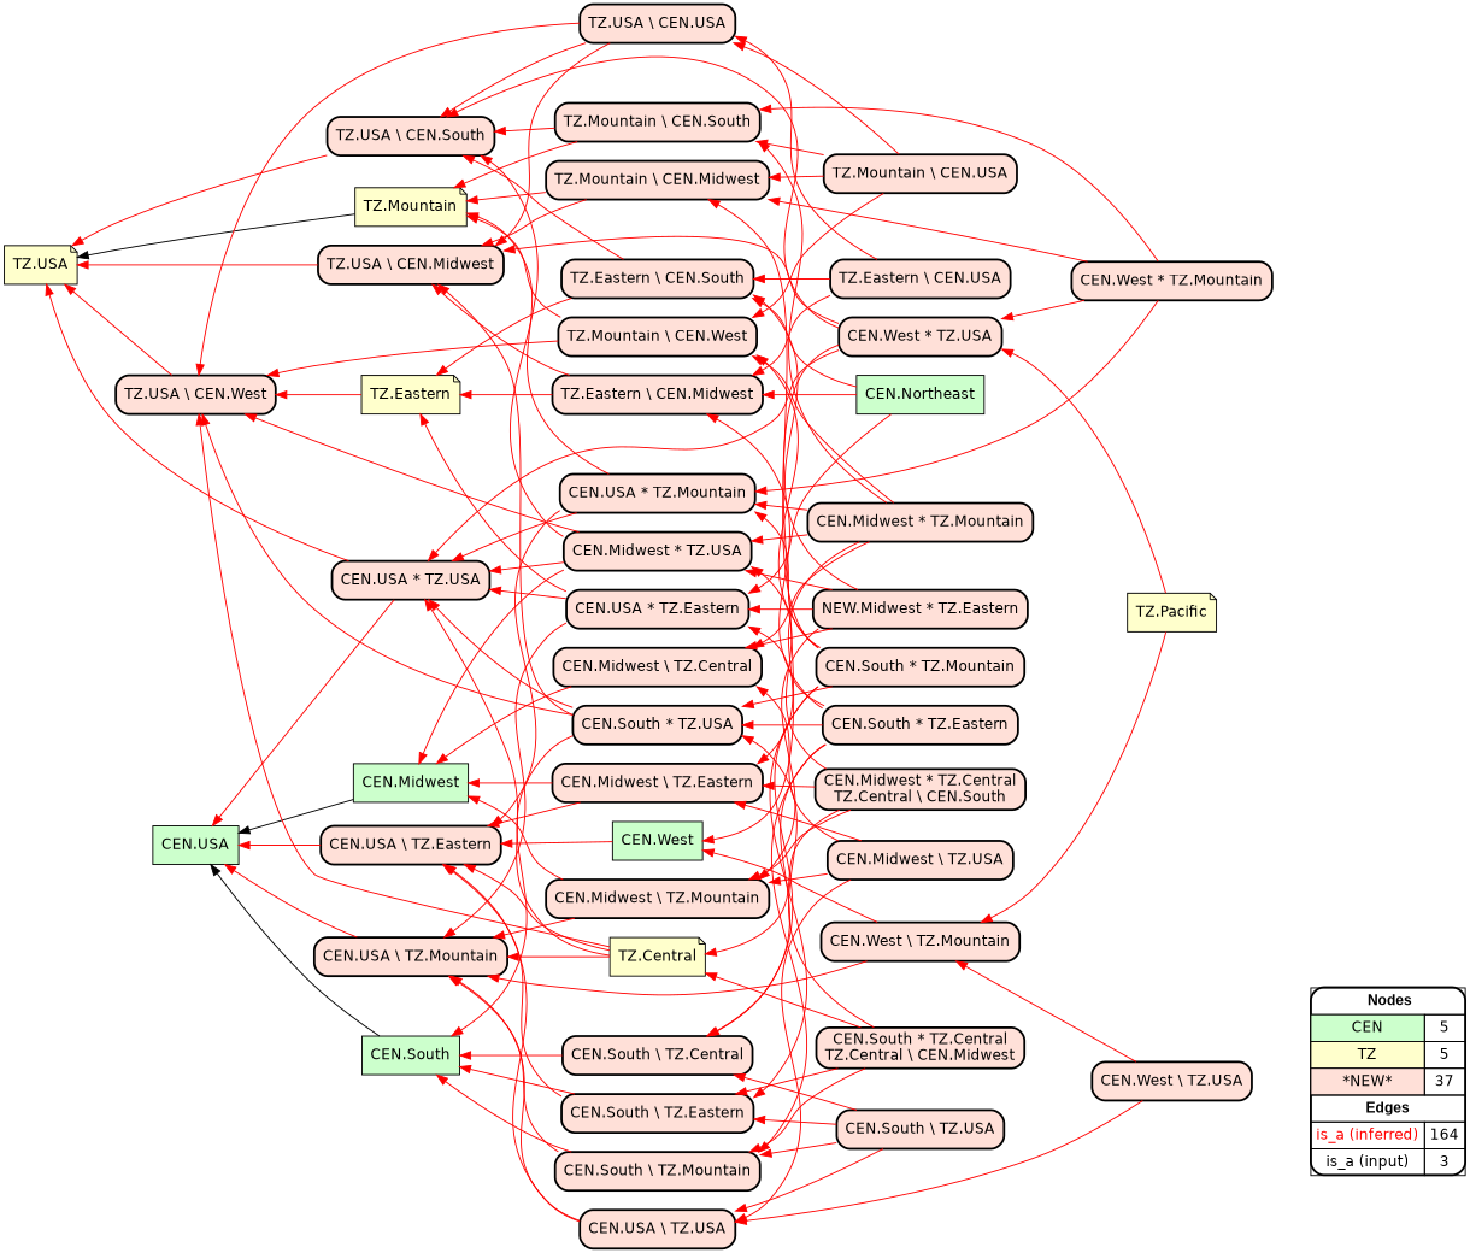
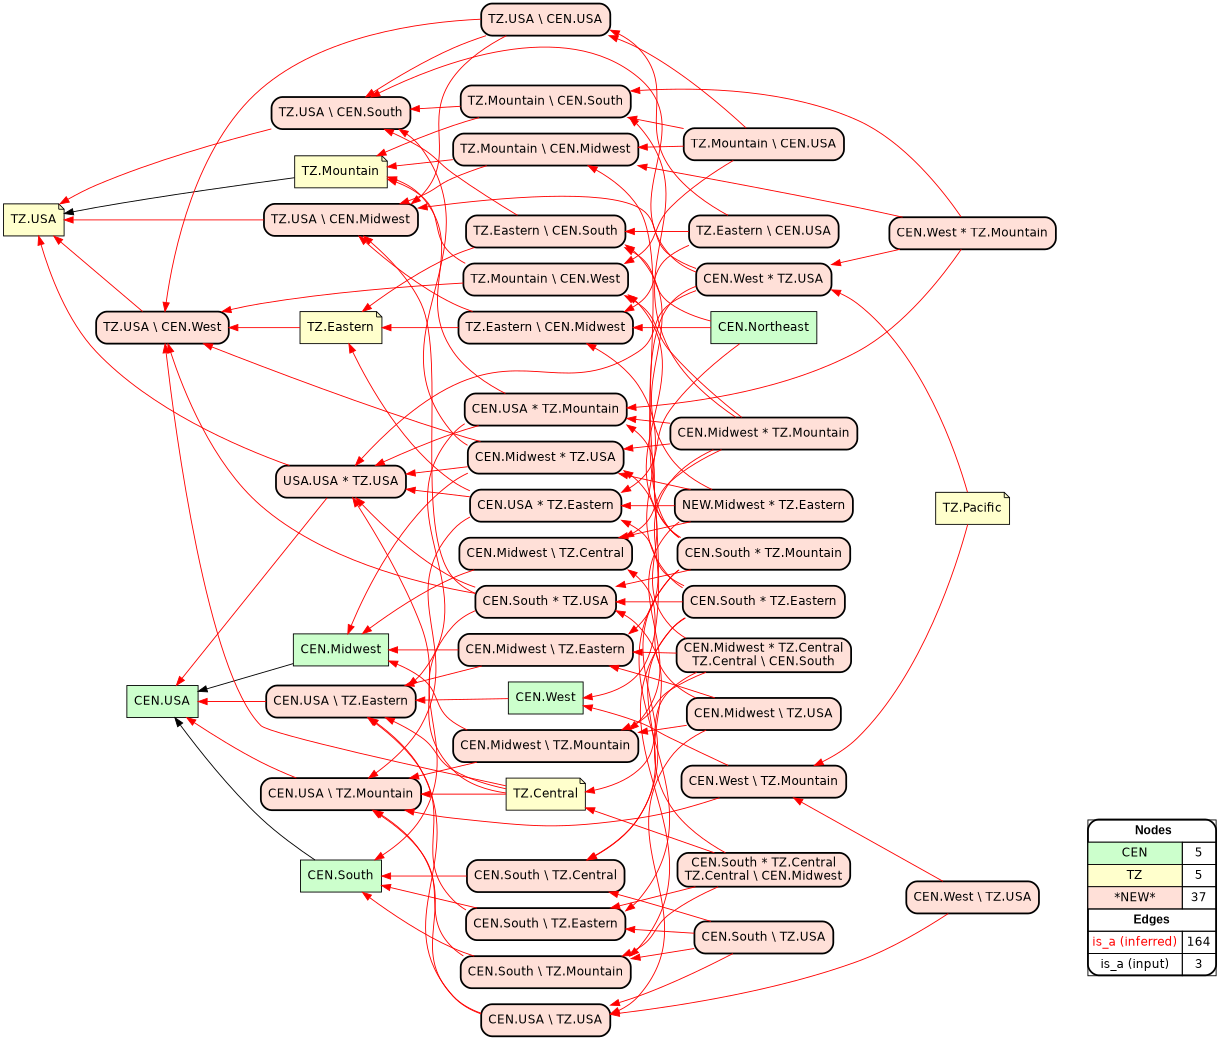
  digraph {
    rankdir=RL
    node [fillcolor="#FFE0D8" fontname=helvetica shape=box style="filled,rounded,bold"]
    edge [arrowhead=normal color="#FF0000" constraint=true penwidth=1 style=solid]
    n1 [fillcolor=white label=<   <TABLE BORDER="0" CELLBORDER="1" CELLSPACING="0" CELLPADDING="4">  <TR> <TD COLSPAN="2"><font face="Arial Black"> Nodes</font></TD> </TR>  <TR>   <TD bgcolor="#CCFFCC" fontname="helvetica">CEN</TD>   <TD>5</TD>   </TR>  <TR>   <TD bgcolor="#FFFFCC" fontname="helvetica">TZ</TD>   <TD>5</TD>   </TR>  <TR>   <TD bgcolor="#FFE0D8" fontname="helvetica">*NEW*</TD>   <TD>37</TD>   </TR>  <TR> <TD COLSPAN="2"><font face = "Arial Black"> Edges </font></TD> </TR>  <TR>   <TD><font color ="#FF0000">is_a (inferred)</font></TD><TD>164</TD> </TR> <TR>   <TD><font color ="#000000">is_a (input)</font></TD><TD>3</TD> </TR> </TABLE>   > margin=0]
    "CEN.Northeast" [fillcolor="#CCFFCC" style=filled]
    "CEN.USA * TZ.Eastern"
    "TZ.Eastern \\ CEN.South"
    "TZ.Eastern \\ CEN.Midwest"
    "TZ.Eastern" [fillcolor="#FFFFCC" shape=note style=filled]
    "CEN.USA \\ TZ.Mountain"
-   "CEN.USA * TZ.USA"
+   "CEN.USA * TZ.USA" [label="USA.USA * TZ.USA"]
    "TZ.USA \\ CEN.South"
    "TZ.USA \\ CEN.Midwest"
    "CEN.South" [fillcolor="#CCFFCC" style=filled]
    "CEN.USA" [fillcolor="#CCFFCC" style=filled]
    "CEN.Midwest" [fillcolor="#CCFFCC" style=filled]
    "CEN.West" [fillcolor="#CCFFCC" style=filled]
    "CEN.USA \\ TZ.Eastern"
    "TZ.USA \\ CEN.West"
    "TZ.USA" [fillcolor="#FFFFCC" shape=note style=filled]
    "TZ.Central" [fillcolor="#FFFFCC" shape=note style=filled]
    "TZ.Mountain" [fillcolor="#FFFFCC" shape=note style=filled]
    "TZ.Pacific" [fillcolor="#FFFFCC" shape=note style=filled]
    "CEN.West * TZ.USA"
    "CEN.West \\ TZ.Mountain"
    "CEN.Midwest * TZ.Central\nTZ.Central \\ CEN.South"
    "CEN.Midwest \\ TZ.Mountain"
    "CEN.Midwest * TZ.USA"
    "CEN.Midwest \\ TZ.Eastern"
    "CEN.South * TZ.Eastern"
    "CEN.South \\ TZ.Mountain"
    "CEN.South \\ TZ.Central"
    "CEN.South * TZ.USA"
    "CEN.South \\ TZ.Eastern"
    "CEN.South * TZ.Mountain"
    "TZ.Mountain \\ CEN.West"
    "TZ.Mountain \\ CEN.Midwest"
    "CEN.USA * TZ.Mountain"
    "CEN.Midwest \\ TZ.Central"
    n37 [label="NEW.Midwest * TZ.Eastern"]
    "CEN.West * TZ.Mountain"
    "TZ.Mountain \\ CEN.South"
    "CEN.Midwest * TZ.Mountain"
    "CEN.USA \\ TZ.USA"
    "CEN.West \\ TZ.USA"
    "TZ.Mountain \\ CEN.USA"
    "TZ.USA \\ CEN.USA"
    "CEN.South \\ TZ.USA"
    "TZ.Eastern \\ CEN.USA"
    "CEN.Midwest \\ TZ.USA"
    "CEN.South * TZ.Central\nTZ.Central \\ CEN.Midwest"
    subgraph sub_1 {
      rank=source
      n1
    }
    "CEN.Northeast" -> "CEN.USA * TZ.Eastern"
    "CEN.Northeast" -> "TZ.Eastern \\ CEN.South"
    "CEN.Northeast" -> "TZ.Eastern \\ CEN.Midwest"
    "CEN.USA * TZ.Eastern" -> "TZ.Eastern"
    "CEN.USA * TZ.Eastern" -> "CEN.USA \\ TZ.Mountain"
    "CEN.USA * TZ.Eastern" -> "CEN.USA * TZ.USA"
    "TZ.Eastern \\ CEN.South" -> "TZ.Eastern"
    "TZ.Eastern \\ CEN.South" -> "TZ.USA \\ CEN.South"
    "TZ.Eastern \\ CEN.Midwest" -> "TZ.Eastern"
    "TZ.Eastern \\ CEN.Midwest" -> "TZ.USA \\ CEN.Midwest"
    "TZ.Eastern" -> "TZ.USA \\ CEN.West"
    "CEN.USA \\ TZ.Mountain" -> "CEN.USA"
    "CEN.USA * TZ.USA" -> "CEN.USA"
    "CEN.USA * TZ.USA" -> "TZ.USA"
    "TZ.USA \\ CEN.South" -> "TZ.USA"
    "TZ.USA \\ CEN.Midwest" -> "TZ.USA"
    "CEN.South" -> "CEN.USA" [color="#000000"]
    "CEN.Midwest" -> "CEN.USA" [color="#000000"]
    "CEN.West" -> "CEN.USA \\ TZ.Eastern"
    "CEN.USA \\ TZ.Eastern" -> "CEN.USA"
    "TZ.USA \\ CEN.West" -> "TZ.USA"
    "TZ.Central" -> "CEN.USA \\ TZ.Mountain"
    "TZ.Central" -> "CEN.USA * TZ.USA"
    "TZ.Central" -> "CEN.USA \\ TZ.Eastern"
    "TZ.Central" -> "TZ.USA \\ CEN.West"
    "TZ.Mountain" -> "TZ.USA" [color="#000000"]
    "TZ.Pacific" -> "CEN.West * TZ.USA"
    "TZ.Pacific" -> "CEN.West \\ TZ.Mountain"
    "CEN.West * TZ.USA" -> "CEN.USA * TZ.USA"
    "CEN.West * TZ.USA" -> "TZ.USA \\ CEN.South"
    "CEN.West * TZ.USA" -> "TZ.USA \\ CEN.Midwest"
    "CEN.West * TZ.USA" -> "CEN.West"
    "CEN.West \\ TZ.Mountain" -> "CEN.USA \\ TZ.Mountain"
    "CEN.West \\ TZ.Mountain" -> "CEN.West"
    "CEN.Midwest * TZ.Central\nTZ.Central \\ CEN.South" -> "TZ.Central"
    "CEN.Midwest * TZ.Central\nTZ.Central \\ CEN.South" -> "CEN.Midwest \\ TZ.Mountain"
    "CEN.Midwest * TZ.Central\nTZ.Central \\ CEN.South" -> "CEN.Midwest * TZ.USA"
    "CEN.Midwest * TZ.Central\nTZ.Central \\ CEN.South" -> "CEN.Midwest \\ TZ.Eastern"
    "CEN.Midwest \\ TZ.Mountain" -> "CEN.USA \\ TZ.Mountain"
    "CEN.Midwest \\ TZ.Mountain" -> "CEN.Midwest"
    "CEN.Midwest * TZ.USA" -> "CEN.USA * TZ.USA"
    "CEN.Midwest * TZ.USA" -> "TZ.USA \\ CEN.South"
    "CEN.Midwest * TZ.USA" -> "CEN.Midwest"
    "CEN.Midwest * TZ.USA" -> "TZ.USA \\ CEN.West"
    "CEN.Midwest \\ TZ.Eastern" -> "CEN.Midwest"
    "CEN.Midwest \\ TZ.Eastern" -> "CEN.USA \\ TZ.Eastern"
    "CEN.South * TZ.Eastern" -> "CEN.USA * TZ.Eastern"
    "CEN.South * TZ.Eastern" -> "TZ.Eastern \\ CEN.Midwest"
    "CEN.South * TZ.Eastern" -> "CEN.South \\ TZ.Mountain"
    "CEN.South * TZ.Eastern" -> "CEN.South \\ TZ.Central"
    "CEN.South * TZ.Eastern" -> "CEN.South * TZ.USA"
    "CEN.South \\ TZ.Mountain" -> "CEN.USA \\ TZ.Mountain"
    "CEN.South \\ TZ.Mountain" -> "CEN.South"
    "CEN.South \\ TZ.Central" -> "CEN.South"
    "CEN.South * TZ.USA" -> "CEN.USA * TZ.USA"
    "CEN.South * TZ.USA" -> "TZ.USA \\ CEN.Midwest"
    "CEN.South * TZ.USA" -> "CEN.South"
    "CEN.South * TZ.USA" -> "TZ.USA \\ CEN.West"
    "CEN.South \\ TZ.Eastern" -> "CEN.South"
    "CEN.South \\ TZ.Eastern" -> "CEN.USA \\ TZ.Eastern"
    "CEN.South * TZ.Mountain" -> "CEN.South \\ TZ.Central"
    "CEN.South * TZ.Mountain" -> "CEN.South * TZ.USA"
    "CEN.South * TZ.Mountain" -> "CEN.South \\ TZ.Eastern"
    "CEN.South * TZ.Mountain" -> "TZ.Mountain \\ CEN.West"
    "CEN.South * TZ.Mountain" -> "TZ.Mountain \\ CEN.Midwest"
    "CEN.South * TZ.Mountain" -> "CEN.USA * TZ.Mountain"
    "TZ.Mountain \\ CEN.West" -> "TZ.USA \\ CEN.West"
    "TZ.Mountain \\ CEN.West" -> "TZ.Mountain"
    "TZ.Mountain \\ CEN.Midwest" -> "TZ.USA \\ CEN.Midwest"
    "TZ.Mountain \\ CEN.Midwest" -> "TZ.Mountain"
    "CEN.USA * TZ.Mountain" -> "CEN.USA * TZ.USA"
    "CEN.USA * TZ.Mountain" -> "CEN.USA \\ TZ.Eastern"
    "CEN.USA * TZ.Mountain" -> "TZ.Mountain"
    "CEN.Midwest \\ TZ.Central" -> "CEN.Midwest"
    n37 -> "CEN.USA * TZ.Eastern"
    n37 -> "TZ.Eastern \\ CEN.South"
    n37 -> "CEN.Midwest \\ TZ.Mountain"
    n37 -> "CEN.Midwest * TZ.USA"
    n37 -> "CEN.Midwest \\ TZ.Central"
    "CEN.West * TZ.Mountain" -> "CEN.West * TZ.USA"
    "CEN.West * TZ.Mountain" -> "TZ.Mountain \\ CEN.Midwest"
    "CEN.West * TZ.Mountain" -> "CEN.USA * TZ.Mountain"
    "CEN.West * TZ.Mountain" -> "TZ.Mountain \\ CEN.South"
    "TZ.Mountain \\ CEN.South" -> "TZ.USA \\ CEN.South"
    "TZ.Mountain \\ CEN.South" -> "TZ.Mountain"
    "CEN.Midwest * TZ.Mountain" -> "CEN.Midwest * TZ.USA"
    "CEN.Midwest * TZ.Mountain" -> "CEN.Midwest \\ TZ.Eastern"
    "CEN.Midwest * TZ.Mountain" -> "TZ.Mountain \\ CEN.West"
    "CEN.Midwest * TZ.Mountain" -> "CEN.USA * TZ.Mountain"
    "CEN.Midwest * TZ.Mountain" -> "CEN.Midwest \\ TZ.Central"
    "CEN.Midwest * TZ.Mountain" -> "TZ.Mountain \\ CEN.South"
    "CEN.USA \\ TZ.USA" -> "CEN.USA \\ TZ.Mountain"
    "CEN.USA \\ TZ.USA" -> "CEN.USA \\ TZ.Eastern"
    "CEN.West \\ TZ.USA" -> "CEN.West \\ TZ.Mountain"
    "CEN.West \\ TZ.USA" -> "CEN.USA \\ TZ.USA"
    "TZ.Mountain \\ CEN.USA" -> "TZ.Mountain \\ CEN.West"
    "TZ.Mountain \\ CEN.USA" -> "TZ.Mountain \\ CEN.Midwest"
    "TZ.Mountain \\ CEN.USA" -> "TZ.Mountain \\ CEN.South"
    "TZ.Mountain \\ CEN.USA" -> "TZ.USA \\ CEN.USA"
    "TZ.USA \\ CEN.USA" -> "TZ.USA \\ CEN.South"
    "TZ.USA \\ CEN.USA" -> "TZ.USA \\ CEN.Midwest"
    "TZ.USA \\ CEN.USA" -> "TZ.USA \\ CEN.West"
    "CEN.South \\ TZ.USA" -> "CEN.South \\ TZ.Mountain"
    "CEN.South \\ TZ.USA" -> "CEN.South \\ TZ.Central"
    "CEN.South \\ TZ.USA" -> "CEN.South \\ TZ.Eastern"
    "CEN.South \\ TZ.USA" -> "CEN.USA \\ TZ.USA"
    "TZ.Eastern \\ CEN.USA" -> "TZ.Eastern \\ CEN.South"
    "TZ.Eastern \\ CEN.USA" -> "TZ.Eastern \\ CEN.Midwest"
    "TZ.Eastern \\ CEN.USA" -> "TZ.USA \\ CEN.USA"
    "CEN.Midwest \\ TZ.USA" -> "CEN.Midwest \\ TZ.Mountain"
    "CEN.Midwest \\ TZ.USA" -> "CEN.Midwest \\ TZ.Eastern"
    "CEN.Midwest \\ TZ.USA" -> "CEN.Midwest \\ TZ.Central"
    "CEN.Midwest \\ TZ.USA" -> "CEN.USA \\ TZ.USA"
    "CEN.South * TZ.Central\nTZ.Central \\ CEN.Midwest" -> "TZ.Central"
    "CEN.South * TZ.Central\nTZ.Central \\ CEN.Midwest" -> "CEN.South \\ TZ.Mountain"
    "CEN.South * TZ.Central\nTZ.Central \\ CEN.Midwest" -> "CEN.South * TZ.USA"
    "CEN.South * TZ.Central\nTZ.Central \\ CEN.Midwest" -> "CEN.South \\ TZ.Eastern"
  }
